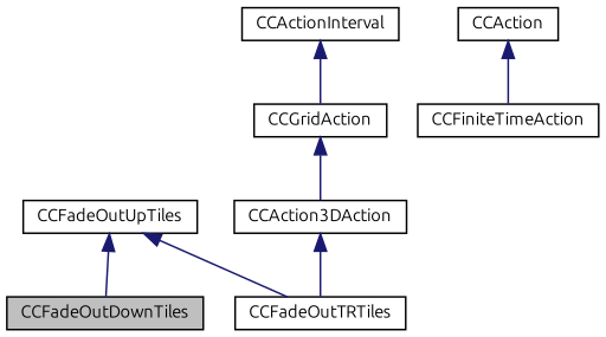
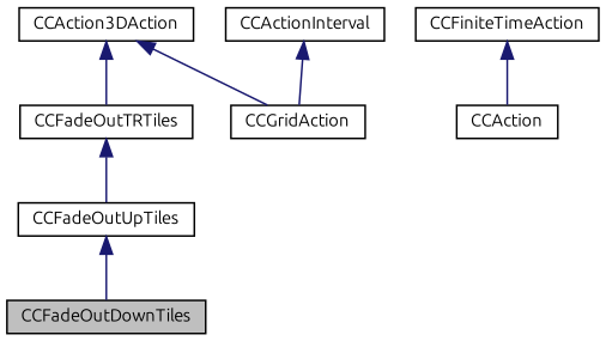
  digraph {
    fontname=Ubuntu
    node [color=black fontname=Ubuntu fontsize=10 shape=record]
    edge [color=midnightblue dir=back fontname=Ubuntu fontsize=10 labelfontname=FreeSans labelfontsize=10 style=solid]
    n1 [fillcolor=grey75 fontcolor=black height=0.2 label=CCFadeOutDownTiles style=filled width=0.4]
    n2 [height=0.2 label=CCFadeOutUpTiles width=0.4]
    n3 [height=0.2 label=CCFadeOutTRTiles width=0.4]
    n4 [height=0.2 label=CCAction3DAction width=0.4]
    n5 [height=0.2 label=CCGridAction width=0.4]
    n6 [height=0.2 label=CCActionInterval width=0.4]
    n7 [height=0.2 label=CCFiniteTimeAction width=0.4]
    n8 [height=0.2 label=CCAction width=0.4]
    n2 -> n1
-   n2 -> n3
+   n3 -> n2
    n4 -> n3
-   n5 -> n4
+   n4 -> n5
    n6 -> n5
-   n8 -> n7
+   n7 -> n8
  }
